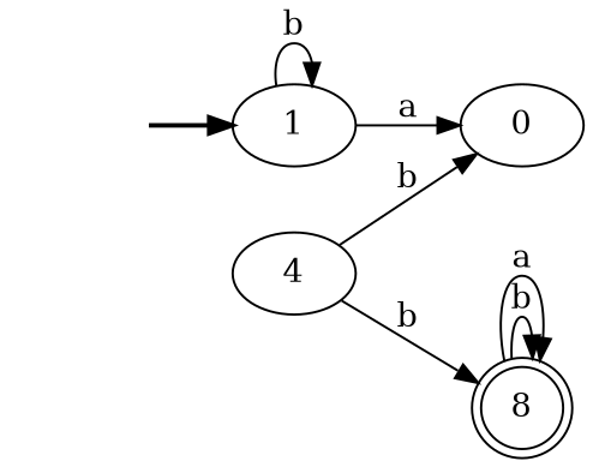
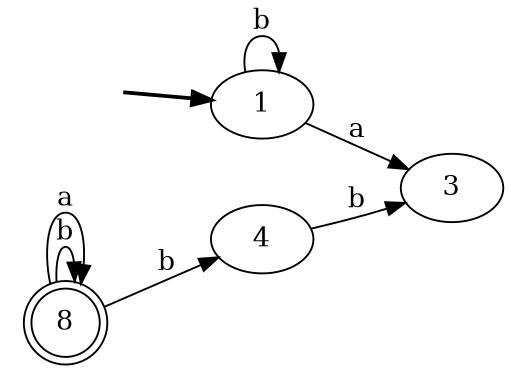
  digraph {
    rankdir=LR
    fake [style=invisible]
    1 [root=true]
-   3 [label=0]
+   3
    4
    8 [shape=doublecircle]
    fake -> 1 [style=bold]
    1 -> 1 [label=b]
    1 -> 3 [label=a]
    4 -> 3 [label=b]
-   4 -> 8 [label=b]
+   8 -> 4 [label=b]
    8 -> 8 [label=b]
    8 -> 8 [label=a]
  }
